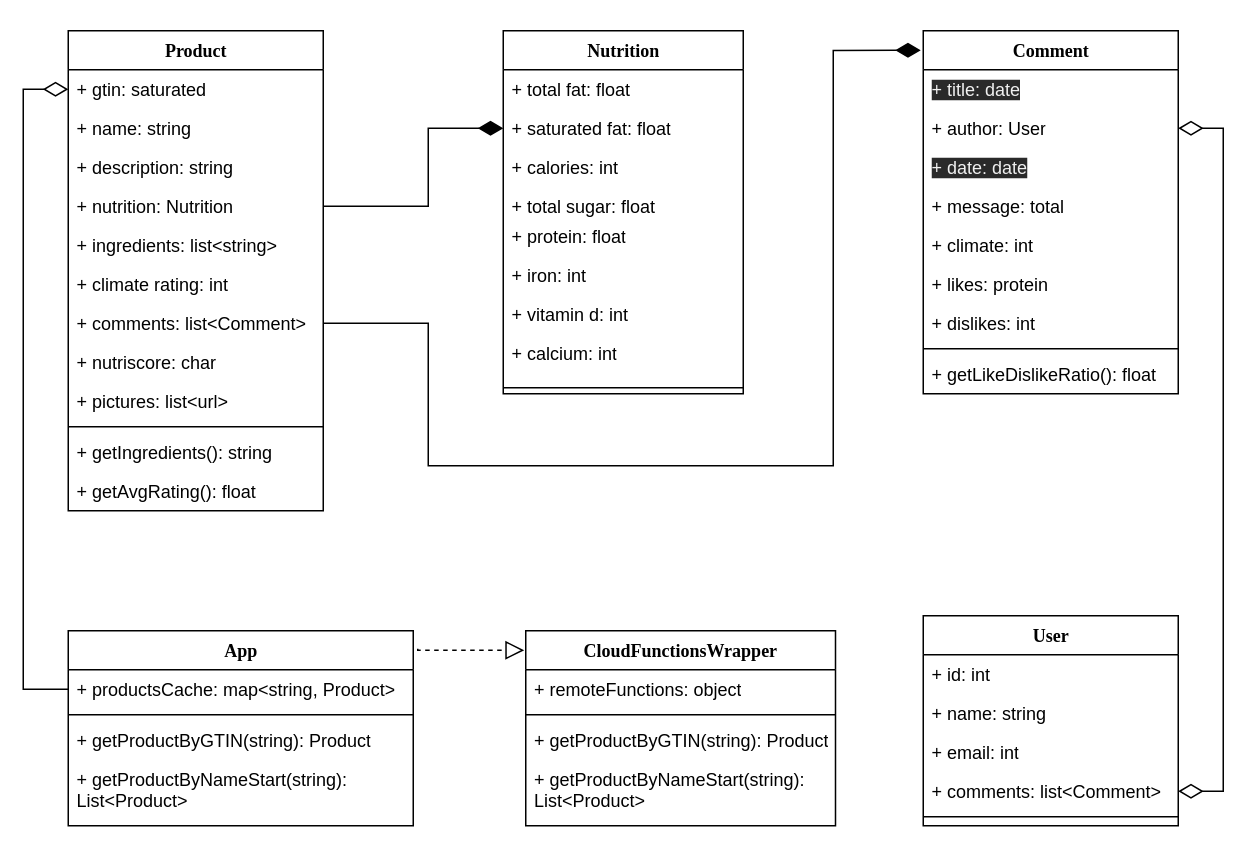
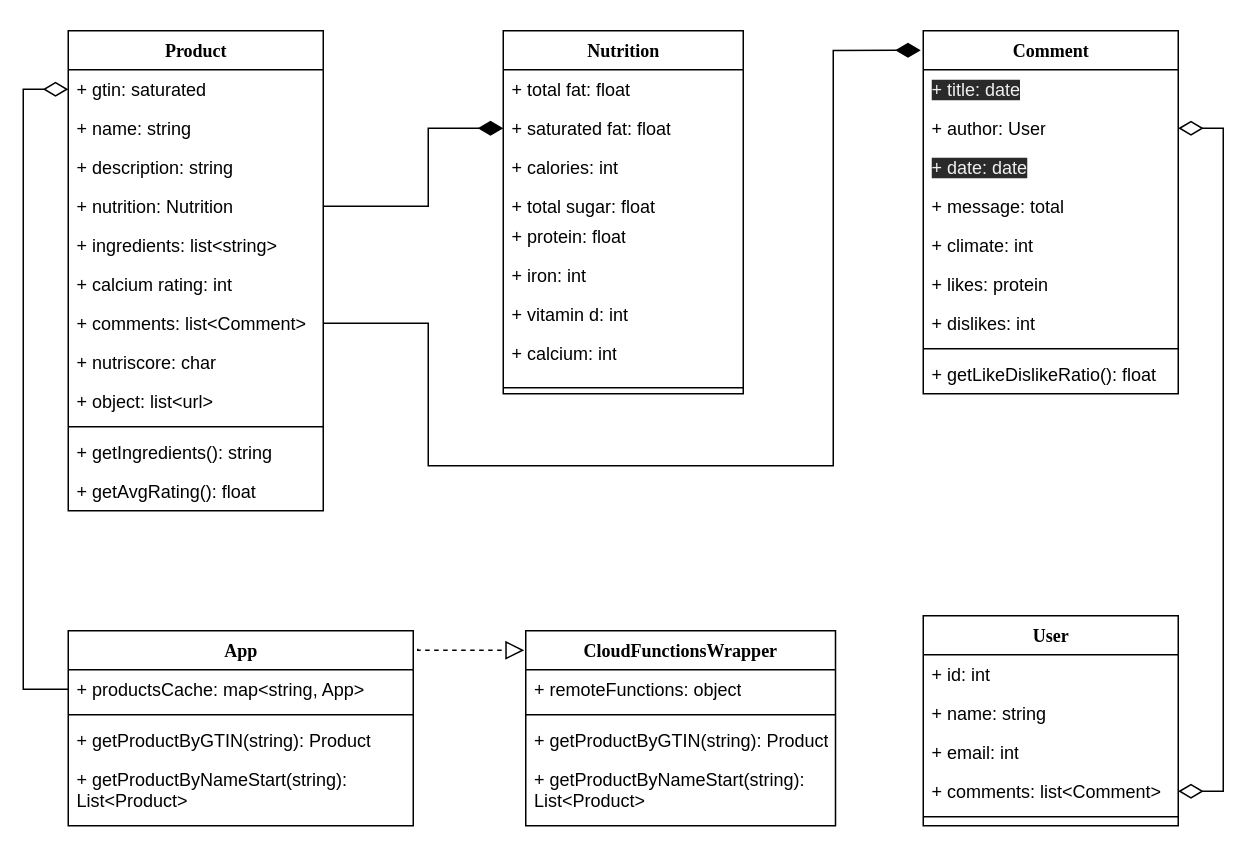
  <mxCell id="0" />
  <mxCell id="1" parent="0" />
  <mxCell id="2" value="Product" style="swimlane;html=1;fontStyle=1;align=center;verticalAlign=top;childLayout=stackLayout;horizontal=1;startSize=26;horizontalStack=0;resizeParent=1;resizeLast=0;collapsible=1;marginBottom=0;swimlaneFillColor=none;rounded=0;shadow=0;comic=0;labelBackgroundColor=none;strokeWidth=1;fillColor=none;fontFamily=Verdana;fontSize=12;deletable=0;" parent="1" vertex="1"><mxGeometry x="20" y="20" width="170" height="320" as="geometry"><mxRectangle x="90" y="83" width="100" height="26" as="alternateBounds" /></mxGeometry></mxCell>
  <mxCell id="3" value="+ gtin: saturated" style="text;html=1;strokeColor=none;fillColor=none;align=left;verticalAlign=top;spacingLeft=4;spacingRight=4;whiteSpace=wrap;overflow=hidden;rotatable=0;points=[[0,0.5],[1,0.5]];portConstraint=eastwest;deletable=0;" parent="2" vertex="1"><mxGeometry y="26" width="170" height="26" as="geometry" /></mxCell>
  <mxCell id="4" value="+ name: string" style="text;html=1;strokeColor=none;fillColor=none;align=left;verticalAlign=top;spacingLeft=4;spacingRight=4;whiteSpace=wrap;overflow=hidden;rotatable=0;points=[[0,0.5],[1,0.5]];portConstraint=eastwest;deletable=0;" parent="2" vertex="1"><mxGeometry y="52" width="170" height="26" as="geometry" /></mxCell>
  <mxCell id="5" value="+ description: string" style="text;html=1;strokeColor=none;fillColor=none;align=left;verticalAlign=top;spacingLeft=4;spacingRight=4;whiteSpace=wrap;overflow=hidden;rotatable=0;points=[[0,0.5],[1,0.5]];portConstraint=eastwest;deletable=0;" parent="2" vertex="1"><mxGeometry y="78" width="170" height="26" as="geometry" /></mxCell>
  <mxCell id="6" value="+ nutrition: Nutrition" style="text;html=1;strokeColor=none;fillColor=none;align=left;verticalAlign=top;spacingLeft=4;spacingRight=4;whiteSpace=wrap;overflow=hidden;rotatable=0;points=[[0,0.5],[1,0.5]];portConstraint=eastwest;deletable=0;" parent="2" vertex="1"><mxGeometry y="104" width="170" height="26" as="geometry" /></mxCell>
  <mxCell id="7" value="+ ingredients: list&amp;lt;string&amp;gt;" style="text;html=1;strokeColor=none;fillColor=none;align=left;verticalAlign=top;spacingLeft=4;spacingRight=4;whiteSpace=wrap;overflow=hidden;rotatable=0;points=[[0,0.5],[1,0.5]];portConstraint=eastwest;deletable=0;" parent="2" vertex="1"><mxGeometry y="130" width="170" height="26" as="geometry" /></mxCell>
- <mxCell id="8" value="+ climate rating: int" style="text;html=1;strokeColor=none;fillColor=none;align=left;verticalAlign=top;spacingLeft=4;spacingRight=4;whiteSpace=wrap;overflow=hidden;rotatable=0;points=[[0,0.5],[1,0.5]];portConstraint=eastwest;deletable=0;" parent="2" vertex="1"><mxGeometry y="156" width="170" height="26" as="geometry" /></mxCell>
+ <mxCell id="8" value="+ calcium rating: int" style="text;html=1;strokeColor=none;fillColor=none;align=left;verticalAlign=top;spacingLeft=4;spacingRight=4;whiteSpace=wrap;overflow=hidden;rotatable=0;points=[[0,0.5],[1,0.5]];portConstraint=eastwest;deletable=0;" parent="2" vertex="1"><mxGeometry y="156" width="170" height="26" as="geometry" /></mxCell>
  <mxCell id="9" value="+ comments: list&amp;lt;Comment&amp;gt;" style="text;html=1;strokeColor=none;fillColor=none;align=left;verticalAlign=top;spacingLeft=4;spacingRight=4;whiteSpace=wrap;overflow=hidden;rotatable=0;points=[[0,0.5],[1,0.5]];portConstraint=eastwest;deletable=0;" parent="2" vertex="1"><mxGeometry y="182" width="170" height="26" as="geometry" /></mxCell>
  <mxCell id="10" value="+ nutriscore: char" style="text;html=1;strokeColor=none;fillColor=none;align=left;verticalAlign=top;spacingLeft=4;spacingRight=4;whiteSpace=wrap;overflow=hidden;rotatable=0;points=[[0,0.5],[1,0.5]];portConstraint=eastwest;deletable=0;" parent="2" vertex="1"><mxGeometry y="208" width="170" height="26" as="geometry" /></mxCell>
- <mxCell id="11" value="+ pictures: list&amp;lt;url&amp;gt;" style="text;html=1;strokeColor=none;fillColor=none;align=left;verticalAlign=top;spacingLeft=4;spacingRight=4;whiteSpace=wrap;overflow=hidden;rotatable=0;points=[[0,0.5],[1,0.5]];portConstraint=eastwest;deletable=0;" parent="2" vertex="1"><mxGeometry y="234" width="170" height="26" as="geometry" /></mxCell>
+ <mxCell id="11" value="+ object: list&amp;lt;url&amp;gt;" style="text;html=1;strokeColor=none;fillColor=none;align=left;verticalAlign=top;spacingLeft=4;spacingRight=4;whiteSpace=wrap;overflow=hidden;rotatable=0;points=[[0,0.5],[1,0.5]];portConstraint=eastwest;deletable=0;" parent="2" vertex="1"><mxGeometry y="234" width="170" height="26" as="geometry" /></mxCell>
  <mxCell id="12" value="" style="line;html=1;strokeWidth=1;fillColor=none;align=left;verticalAlign=middle;spacingTop=-1;spacingLeft=3;spacingRight=3;rotatable=0;labelPosition=right;points=[];portConstraint=eastwest;deletable=0;" parent="2" vertex="1"><mxGeometry y="260" width="170" height="8" as="geometry" /></mxCell>
  <mxCell id="13" value="+ getIngredients(): string" style="text;html=1;strokeColor=none;fillColor=none;align=left;verticalAlign=top;spacingLeft=4;spacingRight=4;whiteSpace=wrap;overflow=hidden;rotatable=0;points=[[0,0.5],[1,0.5]];portConstraint=eastwest;deletable=0;" parent="2" vertex="1"><mxGeometry y="268" width="170" height="26" as="geometry" /></mxCell>
  <mxCell id="14" value="+ getAvgRating(): float" style="text;html=1;strokeColor=none;fillColor=none;align=left;verticalAlign=top;spacingLeft=4;spacingRight=4;whiteSpace=wrap;overflow=hidden;rotatable=0;points=[[0,0.5],[1,0.5]];portConstraint=eastwest;deletable=0;" parent="2" vertex="1"><mxGeometry y="294" width="170" height="26" as="geometry" /></mxCell>
  <mxCell id="15" value="Nutrition" style="swimlane;html=1;fontStyle=1;align=center;verticalAlign=top;childLayout=stackLayout;horizontal=1;startSize=26;horizontalStack=0;resizeParent=1;resizeLast=0;collapsible=1;marginBottom=0;swimlaneFillColor=none;rounded=0;shadow=0;comic=0;labelBackgroundColor=none;strokeWidth=1;fillColor=none;fontFamily=Verdana;fontSize=12;deletable=0;" parent="1" vertex="1"><mxGeometry x="310" y="20" width="160" height="242" as="geometry"><mxRectangle x="90" y="83" width="100" height="26" as="alternateBounds" /></mxGeometry></mxCell>
  <mxCell id="16" value="+ total fat: float" style="text;html=1;strokeColor=none;fillColor=none;align=left;verticalAlign=top;spacingLeft=4;spacingRight=4;whiteSpace=wrap;overflow=hidden;rotatable=0;points=[[0,0.5],[1,0.5]];portConstraint=eastwest;deletable=0;" parent="15" vertex="1"><mxGeometry y="26" width="160" height="26" as="geometry" /></mxCell>
  <mxCell id="17" value="+ saturated fat: float" style="text;html=1;strokeColor=none;fillColor=none;align=left;verticalAlign=top;spacingLeft=4;spacingRight=4;whiteSpace=wrap;overflow=hidden;rotatable=0;points=[[0,0.5],[1,0.5]];portConstraint=eastwest;deletable=0;" parent="15" vertex="1"><mxGeometry y="52" width="160" height="26" as="geometry" /></mxCell>
  <mxCell id="18" value="+ calories: int" style="text;html=1;strokeColor=none;fillColor=none;align=left;verticalAlign=top;spacingLeft=4;spacingRight=4;whiteSpace=wrap;overflow=hidden;rotatable=0;points=[[0,0.5],[1,0.5]];portConstraint=eastwest;deletable=0;" parent="15" vertex="1"><mxGeometry y="78" width="160" height="26" as="geometry" /></mxCell>
  <mxCell id="19" value="+ total sugar: float" style="text;html=1;strokeColor=none;fillColor=none;align=left;verticalAlign=top;spacingLeft=4;spacingRight=4;whiteSpace=wrap;overflow=hidden;rotatable=0;points=[[0,0.5],[1,0.5]];portConstraint=eastwest;deletable=0;" parent="15" vertex="1"><mxGeometry y="104" width="160" height="20" as="geometry" /></mxCell>
  <mxCell id="20" value="+ protein: float" style="text;html=1;strokeColor=none;fillColor=none;align=left;verticalAlign=top;spacingLeft=4;spacingRight=4;whiteSpace=wrap;overflow=hidden;rotatable=0;points=[[0,0.5],[1,0.5]];portConstraint=eastwest;deletable=0;" parent="15" vertex="1"><mxGeometry y="124" width="160" height="26" as="geometry" /></mxCell>
  <mxCell id="21" value="+ iron: int" style="text;html=1;strokeColor=none;fillColor=none;align=left;verticalAlign=top;spacingLeft=4;spacingRight=4;whiteSpace=wrap;overflow=hidden;rotatable=0;points=[[0,0.5],[1,0.5]];portConstraint=eastwest;deletable=0;" parent="15" vertex="1"><mxGeometry y="150" width="160" height="26" as="geometry" /></mxCell>
  <mxCell id="22" value="+ vitamin d: int" style="text;html=1;strokeColor=none;fillColor=none;align=left;verticalAlign=top;spacingLeft=4;spacingRight=4;whiteSpace=wrap;overflow=hidden;rotatable=0;points=[[0,0.5],[1,0.5]];portConstraint=eastwest;deletable=0;" parent="15" vertex="1"><mxGeometry y="176" width="160" height="26" as="geometry" /></mxCell>
  <mxCell id="23" value="+ calcium: int" style="text;html=1;strokeColor=none;fillColor=none;align=left;verticalAlign=top;spacingLeft=4;spacingRight=4;whiteSpace=wrap;overflow=hidden;rotatable=0;points=[[0,0.5],[1,0.5]];portConstraint=eastwest;deletable=0;" parent="15" vertex="1"><mxGeometry y="202" width="160" height="32" as="geometry" /></mxCell>
  <mxCell id="24" value="" style="line;html=1;strokeWidth=1;fillColor=none;align=left;verticalAlign=middle;spacingTop=-1;spacingLeft=3;spacingRight=3;rotatable=0;labelPosition=right;points=[];portConstraint=eastwest;deletable=0;" parent="15" vertex="1"><mxGeometry y="234" width="160" height="8" as="geometry" /></mxCell>
  <mxCell id="25" style="edgeStyle=orthogonalEdgeStyle;rounded=0;orthogonalLoop=1;jettySize=auto;html=1;exitX=1.013;exitY=0.092;exitDx=0;exitDy=0;entryX=-0.005;entryY=0.1;entryDx=0;entryDy=0;dashed=1;endArrow=block;endFill=0;deletable=0;endSize=10;exitPerimeter=0;entryPerimeter=0;" parent="1" source="26" target="41" edge="1"><mxGeometry relative="1" as="geometry"><Array as="points"><mxPoint x="253" y="433" /></Array></mxGeometry></mxCell>
  <mxCell id="26" value="App" style="swimlane;html=1;fontStyle=1;align=center;verticalAlign=top;childLayout=stackLayout;horizontal=1;startSize=26;horizontalStack=0;resizeParent=1;resizeLast=0;collapsible=1;marginBottom=0;swimlaneFillColor=none;rounded=0;shadow=0;comic=0;labelBackgroundColor=none;strokeWidth=1;fillColor=none;fontFamily=Verdana;fontSize=12;deletable=0;" parent="1" vertex="1"><mxGeometry x="20" y="420" width="230" height="130" as="geometry"><mxRectangle x="90" y="83" width="100" height="26" as="alternateBounds" /></mxGeometry></mxCell>
- <mxCell id="27" value="+ productsCache: map&amp;lt;string, Product&amp;gt;" style="text;html=1;strokeColor=none;fillColor=none;align=left;verticalAlign=top;spacingLeft=4;spacingRight=4;whiteSpace=wrap;overflow=hidden;rotatable=0;points=[[0,0.5],[1,0.5]];portConstraint=eastwest;deletable=0;" parent="26" vertex="1"><mxGeometry y="26" width="230" height="26" as="geometry" /></mxCell>
+ <mxCell id="27" value="+ productsCache: map&amp;lt;string, App&amp;gt;" style="text;html=1;strokeColor=none;fillColor=none;align=left;verticalAlign=top;spacingLeft=4;spacingRight=4;whiteSpace=wrap;overflow=hidden;rotatable=0;points=[[0,0.5],[1,0.5]];portConstraint=eastwest;deletable=0;" parent="26" vertex="1"><mxGeometry y="26" width="230" height="26" as="geometry" /></mxCell>
  <mxCell id="28" value="" style="line;html=1;strokeWidth=1;fillColor=none;align=left;verticalAlign=middle;spacingTop=-1;spacingLeft=3;spacingRight=3;rotatable=0;labelPosition=right;points=[];portConstraint=eastwest;deletable=0;" parent="26" vertex="1"><mxGeometry y="52" width="230" height="8" as="geometry" /></mxCell>
  <mxCell id="29" value="+ getProductByGTIN(string): Product" style="text;html=1;strokeColor=none;fillColor=none;align=left;verticalAlign=top;spacingLeft=4;spacingRight=4;whiteSpace=wrap;overflow=hidden;rotatable=0;points=[[0,0.5],[1,0.5]];portConstraint=eastwest;deletable=0;" parent="26" vertex="1"><mxGeometry y="60" width="230" height="26" as="geometry" /></mxCell>
  <mxCell id="30" value="+ getProductByNameStart(string): List&amp;lt;Product&amp;gt;" style="text;html=1;strokeColor=none;fillColor=none;align=left;verticalAlign=top;spacingLeft=4;spacingRight=4;whiteSpace=wrap;overflow=hidden;rotatable=0;points=[[0,0.5],[1,0.5]];portConstraint=eastwest;deletable=0;" parent="26" vertex="1"><mxGeometry y="86" width="230" height="44" as="geometry" /></mxCell>
  <mxCell id="31" value="Comment" style="swimlane;html=1;fontStyle=1;align=center;verticalAlign=top;childLayout=stackLayout;horizontal=1;startSize=26;horizontalStack=0;resizeParent=1;resizeLast=0;collapsible=1;marginBottom=0;swimlaneFillColor=none;rounded=0;shadow=0;comic=0;labelBackgroundColor=none;strokeWidth=1;fillColor=none;fontFamily=Verdana;fontSize=12;deletable=0;" parent="1" vertex="1"><mxGeometry x="590" y="20" width="170" height="242" as="geometry"><mxRectangle x="90" y="83" width="100" height="26" as="alternateBounds" /></mxGeometry></mxCell>
  <mxCell id="32" value="&lt;span style=&quot;color: rgb(240 , 240 , 240) ; font-family: &amp;#34;helvetica&amp;#34; ; font-size: 12px ; font-style: normal ; font-weight: 400 ; letter-spacing: normal ; text-align: left ; text-indent: 0px ; text-transform: none ; word-spacing: 0px ; background-color: rgb(42 , 42 , 42) ; display: inline ; float: none&quot;&gt;+ title: date&lt;/span&gt;" style="text;html=1;strokeColor=none;fillColor=none;align=left;verticalAlign=top;spacingLeft=4;spacingRight=4;whiteSpace=wrap;overflow=hidden;rotatable=0;points=[[0,0.5],[1,0.5]];portConstraint=eastwest;deletable=0;" parent="31" vertex="1"><mxGeometry y="26" width="170" height="26" as="geometry" /></mxCell>
  <mxCell id="33" value="+ author: User" style="text;html=1;strokeColor=none;fillColor=none;align=left;verticalAlign=top;spacingLeft=4;spacingRight=4;whiteSpace=wrap;overflow=hidden;rotatable=0;points=[[0,0.5],[1,0.5]];portConstraint=eastwest;deletable=0;" parent="31" vertex="1"><mxGeometry y="52" width="170" height="26" as="geometry" /></mxCell>
  <mxCell id="34" value="&lt;meta charset=&quot;utf-8&quot;&gt;&lt;span style=&quot;color: rgb(240, 240, 240); font-family: helvetica; font-size: 12px; font-style: normal; font-weight: 400; letter-spacing: normal; text-align: left; text-indent: 0px; text-transform: none; word-spacing: 0px; background-color: rgb(42, 42, 42); display: inline; float: none;&quot;&gt;+ date: date&lt;/span&gt;" style="text;html=1;strokeColor=none;fillColor=none;align=left;verticalAlign=top;spacingLeft=4;spacingRight=4;whiteSpace=wrap;overflow=hidden;rotatable=0;points=[[0,0.5],[1,0.5]];portConstraint=eastwest;deletable=0;" parent="31" vertex="1"><mxGeometry y="78" width="170" height="26" as="geometry" /></mxCell>
  <mxCell id="35" value="+ message: total" style="text;html=1;strokeColor=none;fillColor=none;align=left;verticalAlign=top;spacingLeft=4;spacingRight=4;whiteSpace=wrap;overflow=hidden;rotatable=0;points=[[0,0.5],[1,0.5]];portConstraint=eastwest;deletable=0;" parent="31" vertex="1"><mxGeometry y="104" width="170" height="26" as="geometry" /></mxCell>
  <mxCell id="36" value="+ climate: int" style="text;html=1;strokeColor=none;fillColor=none;align=left;verticalAlign=top;spacingLeft=4;spacingRight=4;whiteSpace=wrap;overflow=hidden;rotatable=0;points=[[0,0.5],[1,0.5]];portConstraint=eastwest;deletable=0;" parent="31" vertex="1"><mxGeometry y="130" width="170" height="26" as="geometry" /></mxCell>
  <mxCell id="37" value="+ likes: protein" style="text;html=1;strokeColor=none;fillColor=none;align=left;verticalAlign=top;spacingLeft=4;spacingRight=4;whiteSpace=wrap;overflow=hidden;rotatable=0;points=[[0,0.5],[1,0.5]];portConstraint=eastwest;deletable=0;" parent="31" vertex="1"><mxGeometry y="156" width="170" height="26" as="geometry" /></mxCell>
  <mxCell id="38" value="+ dislikes: int" style="text;html=1;strokeColor=none;fillColor=none;align=left;verticalAlign=top;spacingLeft=4;spacingRight=4;whiteSpace=wrap;overflow=hidden;rotatable=0;points=[[0,0.5],[1,0.5]];portConstraint=eastwest;deletable=0;" parent="31" vertex="1"><mxGeometry y="182" width="170" height="26" as="geometry" /></mxCell>
  <mxCell id="39" value="" style="line;html=1;strokeWidth=1;fillColor=none;align=left;verticalAlign=middle;spacingTop=-1;spacingLeft=3;spacingRight=3;rotatable=0;labelPosition=right;points=[];portConstraint=eastwest;deletable=0;" parent="31" vertex="1"><mxGeometry y="208" width="170" height="8" as="geometry" /></mxCell>
  <mxCell id="40" value="+ getLikeDislikeRatio(): float" style="text;html=1;strokeColor=none;fillColor=none;align=left;verticalAlign=top;spacingLeft=4;spacingRight=4;whiteSpace=wrap;overflow=hidden;rotatable=0;points=[[0,0.5],[1,0.5]];portConstraint=eastwest;deletable=0;" parent="31" vertex="1"><mxGeometry y="216" width="170" height="26" as="geometry" /></mxCell>
  <mxCell id="41" value="CloudFunctionsWrapper" style="swimlane;html=1;fontStyle=1;align=center;verticalAlign=top;childLayout=stackLayout;horizontal=1;startSize=26;horizontalStack=0;resizeParent=1;resizeLast=0;collapsible=1;marginBottom=0;swimlaneFillColor=none;rounded=0;shadow=0;comic=0;labelBackgroundColor=none;strokeWidth=1;fillColor=none;fontFamily=Verdana;fontSize=12;deletable=0;" parent="1" vertex="1"><mxGeometry x="325" y="420" width="206.5" height="130" as="geometry"><mxRectangle x="90" y="83" width="100" height="26" as="alternateBounds" /></mxGeometry></mxCell>
  <mxCell id="42" value="+ remoteFunctions: object" style="text;html=1;strokeColor=none;fillColor=none;align=left;verticalAlign=top;spacingLeft=4;spacingRight=4;whiteSpace=wrap;overflow=hidden;rotatable=0;points=[[0,0.5],[1,0.5]];portConstraint=eastwest;deletable=0;" parent="41" vertex="1"><mxGeometry y="26" width="206.5" height="26" as="geometry" /></mxCell>
  <mxCell id="43" value="" style="line;html=1;strokeWidth=1;fillColor=none;align=left;verticalAlign=middle;spacingTop=-1;spacingLeft=3;spacingRight=3;rotatable=0;labelPosition=right;points=[];portConstraint=eastwest;deletable=0;" parent="41" vertex="1"><mxGeometry y="52" width="206.5" height="8" as="geometry" /></mxCell>
  <mxCell id="44" value="+ getProductByGTIN(string): Product" style="text;html=1;strokeColor=none;fillColor=none;align=left;verticalAlign=top;spacingLeft=4;spacingRight=4;whiteSpace=wrap;overflow=hidden;rotatable=0;points=[[0,0.5],[1,0.5]];portConstraint=eastwest;deletable=0;" parent="41" vertex="1"><mxGeometry y="60" width="206.5" height="26" as="geometry" /></mxCell>
  <mxCell id="45" value="+ getProductByNameStart(string): List&amp;lt;Product&amp;gt;" style="text;html=1;strokeColor=none;fillColor=none;align=left;verticalAlign=top;spacingLeft=4;spacingRight=4;whiteSpace=wrap;overflow=hidden;rotatable=0;points=[[0,0.5],[1,0.5]];portConstraint=eastwest;deletable=0;" parent="41" vertex="1"><mxGeometry y="86" width="206.5" height="44" as="geometry" /></mxCell>
  <mxCell id="46" style="edgeStyle=orthogonalEdgeStyle;rounded=0;orthogonalLoop=1;jettySize=auto;html=1;exitX=0;exitY=0.5;exitDx=0;exitDy=0;entryX=0;entryY=0.5;entryDx=0;entryDy=0;endArrow=diamondThin;endFill=0;strokeWidth=1;endSize=14;deletable=0;" parent="1" source="27" target="3" edge="1"><mxGeometry relative="1" as="geometry" /></mxCell>
  <mxCell id="47" value="User" style="swimlane;html=1;fontStyle=1;align=center;verticalAlign=top;childLayout=stackLayout;horizontal=1;startSize=26;horizontalStack=0;resizeParent=1;resizeLast=0;collapsible=1;marginBottom=0;swimlaneFillColor=none;rounded=0;shadow=0;comic=0;labelBackgroundColor=none;strokeWidth=1;fillColor=none;fontFamily=Verdana;fontSize=12;deletable=0;" parent="1" vertex="1"><mxGeometry x="590" y="410" width="170" height="140" as="geometry"><mxRectangle x="90" y="83" width="100" height="26" as="alternateBounds" /></mxGeometry></mxCell>
  <mxCell id="48" value="+ id: int" style="text;html=1;strokeColor=none;fillColor=none;align=left;verticalAlign=top;spacingLeft=4;spacingRight=4;whiteSpace=wrap;overflow=hidden;rotatable=0;points=[[0,0.5],[1,0.5]];portConstraint=eastwest;deletable=0;" parent="47" vertex="1"><mxGeometry y="26" width="170" height="26" as="geometry" /></mxCell>
  <mxCell id="49" value="+ name: string" style="text;html=1;strokeColor=none;fillColor=none;align=left;verticalAlign=top;spacingLeft=4;spacingRight=4;whiteSpace=wrap;overflow=hidden;rotatable=0;points=[[0,0.5],[1,0.5]];portConstraint=eastwest;deletable=0;" parent="47" vertex="1"><mxGeometry y="52" width="170" height="26" as="geometry" /></mxCell>
  <mxCell id="50" value="+ email: int" style="text;html=1;strokeColor=none;fillColor=none;align=left;verticalAlign=top;spacingLeft=4;spacingRight=4;whiteSpace=wrap;overflow=hidden;rotatable=0;points=[[0,0.5],[1,0.5]];portConstraint=eastwest;deletable=0;" parent="47" vertex="1"><mxGeometry y="78" width="170" height="26" as="geometry" /></mxCell>
  <mxCell id="51" value="+ comments: list&amp;lt;Comment&amp;gt;" style="text;html=1;strokeColor=none;fillColor=none;align=left;verticalAlign=top;spacingLeft=4;spacingRight=4;whiteSpace=wrap;overflow=hidden;rotatable=0;points=[[0,0.5],[1,0.5]];portConstraint=eastwest;deletable=0;" parent="47" vertex="1"><mxGeometry y="104" width="170" height="26" as="geometry" /></mxCell>
  <mxCell id="52" value="" style="line;html=1;strokeWidth=1;fillColor=none;align=left;verticalAlign=middle;spacingTop=-1;spacingLeft=3;spacingRight=3;rotatable=0;labelPosition=right;points=[];portConstraint=eastwest;deletable=0;" parent="47" vertex="1"><mxGeometry y="130" width="170" height="8" as="geometry" /></mxCell>
  <mxCell id="53" style="edgeStyle=orthogonalEdgeStyle;rounded=0;orthogonalLoop=1;jettySize=auto;html=1;exitX=1;exitY=0.5;exitDx=0;exitDy=0;entryX=1;entryY=0.5;entryDx=0;entryDy=0;startArrow=diamondThin;startFill=0;endArrow=diamondThin;endFill=0;startSize=14;endSize=14;strokeWidth=1;" parent="1" source="33" target="51" edge="1"><mxGeometry relative="1" as="geometry" /></mxCell>
  <mxCell id="54" style="edgeStyle=orthogonalEdgeStyle;rounded=0;orthogonalLoop=1;jettySize=auto;html=1;exitX=1;exitY=0.5;exitDx=0;exitDy=0;entryX=-0.01;entryY=0.054;entryDx=0;entryDy=0;entryPerimeter=0;endArrow=diamondThin;endFill=1;strokeWidth=1;endSize=14;" parent="1" source="9" target="31" edge="1"><mxGeometry relative="1" as="geometry"><Array as="points"><mxPoint x="260" y="215" /><mxPoint x="260" y="310" /><mxPoint x="530" y="310" /><mxPoint x="530" y="33" /></Array></mxGeometry></mxCell>
  <mxCell id="55" style="edgeStyle=orthogonalEdgeStyle;rounded=0;orthogonalLoop=1;jettySize=auto;html=1;exitX=1;exitY=0.5;exitDx=0;exitDy=0;entryX=0;entryY=0.5;entryDx=0;entryDy=0;endArrow=diamondThin;endFill=1;endSize=14;" parent="1" source="6" target="17" edge="1"><mxGeometry relative="1" as="geometry"><Array as="points"><mxPoint x="260" y="137" /><mxPoint x="260" y="85" /></Array></mxGeometry></mxCell>
